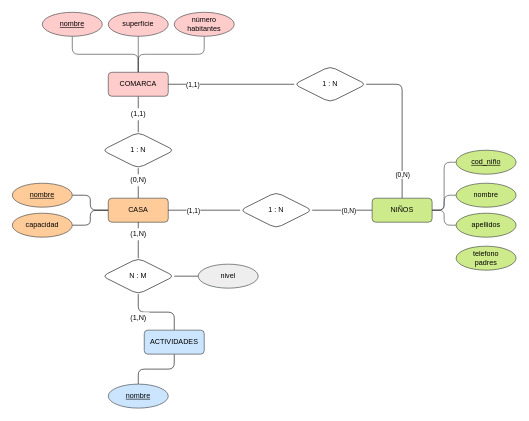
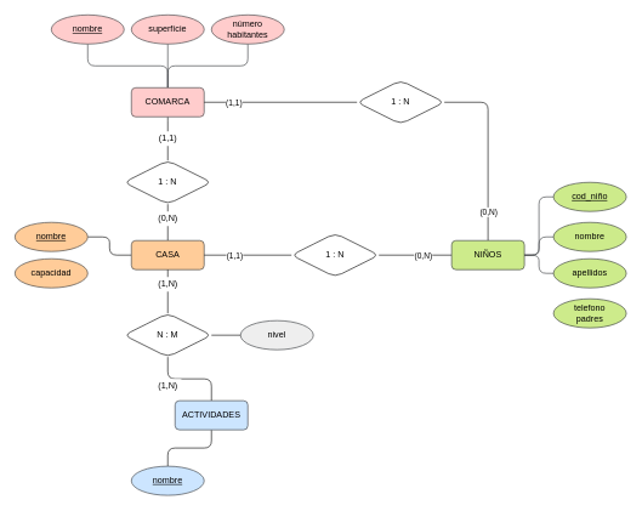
  <mxCell id="0" />
  <mxCell id="1" parent="0" />
  <mxCell id="2" style="edgeStyle=orthogonalEdgeStyle;orthogonalLoop=1;jettySize=auto;html=1;entryX=1;entryY=0.5;entryDx=0;entryDy=0;endArrow=none;endFill=0;shadow=0;sketch=0;fixDash=0;metaEdit=0;backgroundOutline=0;comic=0;snapToPoint=0;" edge="1" parent="1" source="5" target="6"><mxGeometry relative="1" as="geometry" /></mxCell>
- <mxCell id="3" style="edgeStyle=orthogonalEdgeStyle;orthogonalLoop=1;jettySize=auto;html=1;entryX=1;entryY=0.5;entryDx=0;entryDy=0;endArrow=none;endFill=0;shadow=0;sketch=0;fixDash=0;metaEdit=0;backgroundOutline=0;comic=0;snapToPoint=0;" edge="1" parent="1" source="5" target="7"><mxGeometry relative="1" as="geometry" /></mxCell>
  <mxCell id="4" style="edgeStyle=orthogonalEdgeStyle;comic=0;sketch=0;orthogonalLoop=1;jettySize=auto;html=1;shadow=0;endArrow=none;endFill=0;" edge="1" parent="1" source="5" target="41"><mxGeometry relative="1" as="geometry" /></mxCell>
  <mxCell id="5" value="CASA" style="whiteSpace=wrap;html=1;align=center;fillColor=#ffcc99;strokeColor=#36393d;strokeWidth=1;shadow=0;sketch=0;fixDash=0;metaEdit=0;backgroundOutline=0;comic=0;snapToPoint=0;rounded=1;" vertex="1" parent="1"><mxGeometry x="180" y="330" width="100" height="40" as="geometry" /></mxCell>
  <mxCell id="6" value="nombre" style="ellipse;whiteSpace=wrap;html=1;align=center;fontStyle=4;fillColor=#ffcc99;strokeColor=#36393d;shadow=0;sketch=0;fixDash=0;metaEdit=0;backgroundOutline=0;comic=0;snapToPoint=0;rounded=1;" vertex="1" parent="1"><mxGeometry x="20" y="305" width="100" height="40" as="geometry" /></mxCell>
  <mxCell id="7" value="capacidad" style="ellipse;whiteSpace=wrap;html=1;align=center;fillColor=#ffcc99;strokeColor=#36393d;shadow=0;sketch=0;fixDash=0;metaEdit=0;backgroundOutline=0;comic=0;snapToPoint=0;rounded=1;" vertex="1" parent="1"><mxGeometry x="20" y="355" width="100" height="40" as="geometry" /></mxCell>
  <mxCell id="8" style="edgeStyle=orthogonalEdgeStyle;orthogonalLoop=1;jettySize=auto;html=1;entryX=0.5;entryY=1;entryDx=0;entryDy=0;endArrow=none;endFill=0;shadow=0;sketch=0;fixDash=0;metaEdit=0;backgroundOutline=0;comic=0;snapToPoint=0;" edge="1" parent="1" source="10" target="5"><mxGeometry relative="1" as="geometry" /></mxCell>
  <mxCell id="9" style="edgeStyle=orthogonalEdgeStyle;orthogonalLoop=1;jettySize=auto;html=1;exitX=1;exitY=0.5;exitDx=0;exitDy=0;endArrow=none;endFill=0;shadow=0;sketch=0;fixDash=0;metaEdit=0;backgroundOutline=0;comic=0;snapToPoint=0;" edge="1" parent="1" source="10" target="30"><mxGeometry relative="1" as="geometry" /></mxCell>
  <mxCell id="10" value="N : M" style="shape=rhombus;perimeter=rhombusPerimeter;whiteSpace=wrap;html=1;align=center;strokeWidth=1;shadow=0;sketch=0;fixDash=0;metaEdit=0;backgroundOutline=0;comic=0;snapToPoint=0;rounded=1;" vertex="1" parent="1"><mxGeometry x="170" y="430" width="120" height="60" as="geometry" /></mxCell>
  <mxCell id="11" style="edgeStyle=orthogonalEdgeStyle;orthogonalLoop=1;jettySize=auto;html=1;entryX=0.5;entryY=1;entryDx=0;entryDy=0;endArrow=none;endFill=0;shadow=0;sketch=0;fixDash=0;metaEdit=0;backgroundOutline=0;comic=0;snapToPoint=0;" edge="1" parent="1" source="13" target="10"><mxGeometry relative="1" as="geometry" /></mxCell>
  <mxCell id="12" style="edgeStyle=orthogonalEdgeStyle;orthogonalLoop=1;jettySize=auto;html=1;exitX=0.5;exitY=1;exitDx=0;exitDy=0;entryX=0.5;entryY=0;entryDx=0;entryDy=0;endArrow=none;endFill=0;shadow=0;sketch=0;fixDash=0;metaEdit=0;backgroundOutline=0;comic=0;snapToPoint=0;" edge="1" parent="1" source="13" target="16"><mxGeometry relative="1" as="geometry" /></mxCell>
  <mxCell id="13" value="ACTIVIDADES" style="whiteSpace=wrap;html=1;align=center;fillColor=#cce5ff;strokeColor=#36393d;strokeWidth=1;shadow=0;sketch=0;fixDash=0;metaEdit=0;backgroundOutline=0;comic=0;snapToPoint=0;rounded=1;" vertex="1" parent="1"><mxGeometry x="240" y="550" width="100" height="40" as="geometry" /></mxCell>
  <mxCell id="14" value="(1,N)" style="text;html=1;align=center;verticalAlign=middle;resizable=0;points=[];autosize=1;strokeColor=none;fillColor=default;shadow=0;sketch=0;fixDash=0;metaEdit=0;backgroundOutline=0;comic=0;snapToPoint=0;rounded=1;" vertex="1" parent="1"><mxGeometry x="210" y="380" width="40" height="20" as="geometry" /></mxCell>
  <mxCell id="15" value="(1,N)" style="text;html=1;align=center;verticalAlign=middle;resizable=0;points=[];autosize=1;strokeColor=none;fillColor=default;shadow=0;sketch=0;fixDash=0;metaEdit=0;backgroundOutline=0;comic=0;snapToPoint=0;rounded=1;" vertex="1" parent="1"><mxGeometry x="210" y="520" width="40" height="20" as="geometry" /></mxCell>
  <mxCell id="16" value="nombre" style="ellipse;whiteSpace=wrap;html=1;align=center;fontStyle=4;fillColor=#cce5ff;strokeColor=#36393d;shadow=0;sketch=0;fixDash=0;metaEdit=0;backgroundOutline=0;comic=0;snapToPoint=0;rounded=1;" vertex="1" parent="1"><mxGeometry x="180" y="640" width="100" height="40" as="geometry" /></mxCell>
  <mxCell id="17" style="edgeStyle=orthogonalEdgeStyle;comic=0;sketch=0;orthogonalLoop=1;jettySize=auto;html=1;entryX=1;entryY=0.5;entryDx=0;entryDy=0;shadow=0;endArrow=none;endFill=0;" edge="1" parent="1" source="21" target="40"><mxGeometry relative="1" as="geometry" /></mxCell>
  <mxCell id="18" value="(0,N)" style="edgeLabel;html=1;align=center;verticalAlign=middle;resizable=0;points=[];rounded=1;" vertex="1" connectable="0" parent="17"><mxGeometry x="-0.267" y="3" relative="1" as="geometry"><mxPoint x="-3" y="-3" as="offset" /></mxGeometry></mxCell>
  <mxCell id="19" style="edgeStyle=orthogonalEdgeStyle;comic=0;sketch=0;orthogonalLoop=1;jettySize=auto;html=1;exitX=0.5;exitY=0;exitDx=0;exitDy=0;entryX=1;entryY=0.5;entryDx=0;entryDy=0;shadow=0;endArrow=none;endFill=0;" edge="1" parent="1" source="21" target="44"><mxGeometry relative="1" as="geometry" /></mxCell>
  <mxCell id="20" value="(0,N)" style="edgeLabel;html=1;align=center;verticalAlign=middle;resizable=0;points=[];rounded=1;" vertex="1" connectable="0" parent="19"><mxGeometry x="-0.64" y="-1" relative="1" as="geometry"><mxPoint x="-1" y="5" as="offset" /></mxGeometry></mxCell>
  <mxCell id="21" value="NIÑOS" style="whiteSpace=wrap;html=1;align=center;fillColor=#cdeb8b;strokeColor=#36393d;strokeWidth=1;shadow=0;sketch=0;fixDash=0;metaEdit=0;backgroundOutline=0;comic=0;snapToPoint=0;rounded=1;" vertex="1" parent="1"><mxGeometry x="620" y="330" width="100" height="40" as="geometry" /></mxCell>
  <mxCell id="22" style="edgeStyle=orthogonalEdgeStyle;orthogonalLoop=1;jettySize=auto;html=1;exitX=0.5;exitY=0;exitDx=0;exitDy=0;entryX=0.5;entryY=1;entryDx=0;entryDy=0;endArrow=none;endFill=0;fillColor=#ffcccc;strokeColor=#36393d;shadow=0;sketch=0;fixDash=0;metaEdit=0;backgroundOutline=0;comic=0;snapToPoint=0;" edge="1" parent="1" source="26" target="27"><mxGeometry relative="1" as="geometry" /></mxCell>
  <mxCell id="23" style="edgeStyle=orthogonalEdgeStyle;orthogonalLoop=1;jettySize=auto;html=1;exitX=0.5;exitY=0;exitDx=0;exitDy=0;entryX=0.5;entryY=1;entryDx=0;entryDy=0;endArrow=none;endFill=0;fillColor=#ffcccc;strokeColor=#36393d;shadow=0;sketch=0;fixDash=0;metaEdit=0;backgroundOutline=0;comic=0;snapToPoint=0;" edge="1" parent="1" source="26" target="28"><mxGeometry relative="1" as="geometry" /></mxCell>
  <mxCell id="24" style="edgeStyle=orthogonalEdgeStyle;orthogonalLoop=1;jettySize=auto;html=1;exitX=0.5;exitY=0;exitDx=0;exitDy=0;entryX=0.5;entryY=1;entryDx=0;entryDy=0;endArrow=none;endFill=0;fillColor=#ffcccc;strokeColor=#36393d;shadow=0;sketch=0;fixDash=0;metaEdit=0;backgroundOutline=0;comic=0;snapToPoint=0;" edge="1" parent="1" source="26" target="29"><mxGeometry relative="1" as="geometry" /></mxCell>
  <mxCell id="25" style="edgeStyle=orthogonalEdgeStyle;comic=0;sketch=0;orthogonalLoop=1;jettySize=auto;html=1;entryX=0.5;entryY=0;entryDx=0;entryDy=0;shadow=0;endArrow=none;endFill=0;" edge="1" parent="1" source="26" target="41"><mxGeometry relative="1" as="geometry"><Array as="points"><mxPoint x="230" y="170" /><mxPoint x="230" y="170" /></Array></mxGeometry></mxCell>
  <mxCell id="26" value="COMARCA" style="whiteSpace=wrap;html=1;align=center;fillColor=#ffcccc;strokeColor=#36393d;strokeWidth=1;shadow=0;sketch=0;fixDash=0;metaEdit=0;backgroundOutline=0;comic=0;snapToPoint=0;rounded=1;" vertex="1" parent="1"><mxGeometry x="180" y="120" width="100" height="40" as="geometry" /></mxCell>
  <mxCell id="27" value="nombre" style="ellipse;whiteSpace=wrap;html=1;align=center;fontStyle=4;fillColor=#ffcccc;strokeColor=#36393d;shadow=0;sketch=0;fixDash=0;metaEdit=0;backgroundOutline=0;comic=0;snapToPoint=0;rounded=1;" vertex="1" parent="1"><mxGeometry x="70" y="20" width="100" height="40" as="geometry" /></mxCell>
  <mxCell id="28" value="superfície" style="ellipse;whiteSpace=wrap;html=1;align=center;fillColor=#ffcccc;strokeColor=#36393d;shadow=0;sketch=0;fixDash=0;metaEdit=0;backgroundOutline=0;comic=0;snapToPoint=0;rounded=1;" vertex="1" parent="1"><mxGeometry x="180" y="20" width="100" height="40" as="geometry" /></mxCell>
  <mxCell id="29" value="número&lt;br&gt;habitantes" style="ellipse;whiteSpace=wrap;html=1;align=center;fillColor=#ffcccc;strokeColor=#36393d;shadow=0;sketch=0;fixDash=0;metaEdit=0;backgroundOutline=0;comic=0;snapToPoint=0;rounded=1;" vertex="1" parent="1"><mxGeometry x="290" y="20" width="100" height="40" as="geometry" /></mxCell>
  <mxCell id="30" value="nivel" style="ellipse;whiteSpace=wrap;html=1;align=center;fillColor=#eeeeee;strokeColor=#36393d;shadow=0;sketch=0;fixDash=0;metaEdit=0;backgroundOutline=0;comic=0;snapToPoint=0;rounded=1;" vertex="1" parent="1"><mxGeometry x="330" y="440" width="100" height="40" as="geometry" /></mxCell>
  <mxCell id="31" style="edgeStyle=orthogonalEdgeStyle;comic=0;sketch=0;orthogonalLoop=1;jettySize=auto;html=1;exitX=0;exitY=0.5;exitDx=0;exitDy=0;entryX=1;entryY=0.5;entryDx=0;entryDy=0;shadow=0;endArrow=none;endFill=0;fillColor=#cdeb8b;strokeColor=#36393d;" edge="1" parent="1" source="32" target="21"><mxGeometry relative="1" as="geometry" /></mxCell>
  <mxCell id="32" value="cod_niño" style="ellipse;whiteSpace=wrap;html=1;align=center;fontStyle=4;fillColor=#cdeb8b;strokeColor=#36393d;shadow=0;sketch=0;fixDash=0;metaEdit=0;backgroundOutline=0;comic=0;snapToPoint=0;rounded=1;" vertex="1" parent="1"><mxGeometry x="760" y="250" width="100" height="40" as="geometry" /></mxCell>
  <mxCell id="33" style="edgeStyle=orthogonalEdgeStyle;comic=0;sketch=0;orthogonalLoop=1;jettySize=auto;html=1;exitX=0;exitY=0.5;exitDx=0;exitDy=0;entryX=1;entryY=0.5;entryDx=0;entryDy=0;shadow=0;endArrow=none;endFill=0;fillColor=#cdeb8b;strokeColor=#36393d;" edge="1" parent="1" source="34" target="21"><mxGeometry relative="1" as="geometry" /></mxCell>
  <mxCell id="34" value="apellidos" style="ellipse;whiteSpace=wrap;html=1;align=center;fillColor=#cdeb8b;strokeColor=#36393d;shadow=0;sketch=0;fixDash=0;metaEdit=0;backgroundOutline=0;comic=0;snapToPoint=0;rounded=1;" vertex="1" parent="1"><mxGeometry x="760" y="355" width="100" height="40" as="geometry" /></mxCell>
  <mxCell id="35" style="edgeStyle=orthogonalEdgeStyle;comic=0;sketch=0;orthogonalLoop=1;jettySize=auto;html=1;exitX=0;exitY=0.5;exitDx=0;exitDy=0;entryX=1;entryY=0.5;entryDx=0;entryDy=0;shadow=0;endArrow=none;endFill=0;fillColor=#cdeb8b;strokeColor=#36393d;" edge="1" parent="1" source="36" target="21"><mxGeometry relative="1" as="geometry" /></mxCell>
  <mxCell id="36" value="nombre" style="ellipse;whiteSpace=wrap;html=1;align=center;shadow=0;strokeWidth=1;fillColor=#cdeb8b;strokeColor=#36393d;comic=0;rounded=1;" vertex="1" parent="1"><mxGeometry x="760" y="305" width="100" height="40" as="geometry" /></mxCell>
  <mxCell id="37" value="telefono&lt;br&gt;padres" style="ellipse;whiteSpace=wrap;html=1;align=center;shadow=0;strokeWidth=1;fillColor=#cdeb8b;strokeColor=#36393d;comic=0;rounded=1;" vertex="1" parent="1"><mxGeometry x="760" y="410" width="100" height="40" as="geometry" /></mxCell>
  <mxCell id="38" style="edgeStyle=orthogonalEdgeStyle;comic=0;sketch=0;orthogonalLoop=1;jettySize=auto;html=1;entryX=1;entryY=0.5;entryDx=0;entryDy=0;shadow=0;endArrow=none;endFill=0;" edge="1" parent="1" source="40" target="5"><mxGeometry relative="1" as="geometry" /></mxCell>
  <mxCell id="39" value="(1,1)" style="edgeLabel;html=1;align=center;verticalAlign=middle;resizable=0;points=[];rounded=1;" vertex="1" connectable="0" parent="38"><mxGeometry x="0.317" y="1" relative="1" as="geometry"><mxPoint y="-1" as="offset" /></mxGeometry></mxCell>
  <mxCell id="40" value="1 : N" style="shape=rhombus;perimeter=rhombusPerimeter;whiteSpace=wrap;html=1;align=center;shadow=0;strokeWidth=1;fillColor=default;comic=0;rounded=1;" vertex="1" parent="1"><mxGeometry x="400" y="320" width="120" height="60" as="geometry" /></mxCell>
  <mxCell id="41" value="1 : N" style="shape=rhombus;perimeter=rhombusPerimeter;whiteSpace=wrap;html=1;align=center;shadow=0;strokeWidth=1;fillColor=default;rounded=1;" vertex="1" parent="1"><mxGeometry x="170" y="220" width="120" height="60" as="geometry" /></mxCell>
  <mxCell id="42" style="edgeStyle=orthogonalEdgeStyle;comic=0;sketch=0;orthogonalLoop=1;jettySize=auto;html=1;entryX=1;entryY=0.5;entryDx=0;entryDy=0;shadow=0;endArrow=none;endFill=0;" edge="1" parent="1" source="44" target="26"><mxGeometry relative="1" as="geometry" /></mxCell>
  <mxCell id="43" value="(1,1)" style="edgeLabel;html=1;align=center;verticalAlign=middle;resizable=0;points=[];rounded=1;" vertex="1" connectable="0" parent="42"><mxGeometry x="0.686" y="-1" relative="1" as="geometry"><mxPoint x="7" y="1" as="offset" /></mxGeometry></mxCell>
  <mxCell id="44" value="1 : N" style="shape=rhombus;perimeter=rhombusPerimeter;whiteSpace=wrap;html=1;align=center;shadow=0;glass=0;strokeWidth=1;fillColor=default;rounded=1;" vertex="1" parent="1"><mxGeometry x="490" y="110" width="120" height="60" as="geometry" /></mxCell>
  <mxCell id="45" value="(1,1)" style="text;html=1;align=center;verticalAlign=middle;resizable=0;points=[];autosize=1;strokeColor=none;fillColor=default;rounded=1;" vertex="1" parent="1"><mxGeometry x="210" y="180" width="40" height="20" as="geometry" /></mxCell>
  <mxCell id="46" value="(0,N)" style="text;html=1;align=center;verticalAlign=middle;resizable=0;points=[];autosize=1;strokeColor=none;fillColor=default;rounded=1;" vertex="1" parent="1"><mxGeometry x="210" y="290" width="40" height="20" as="geometry" /></mxCell>
